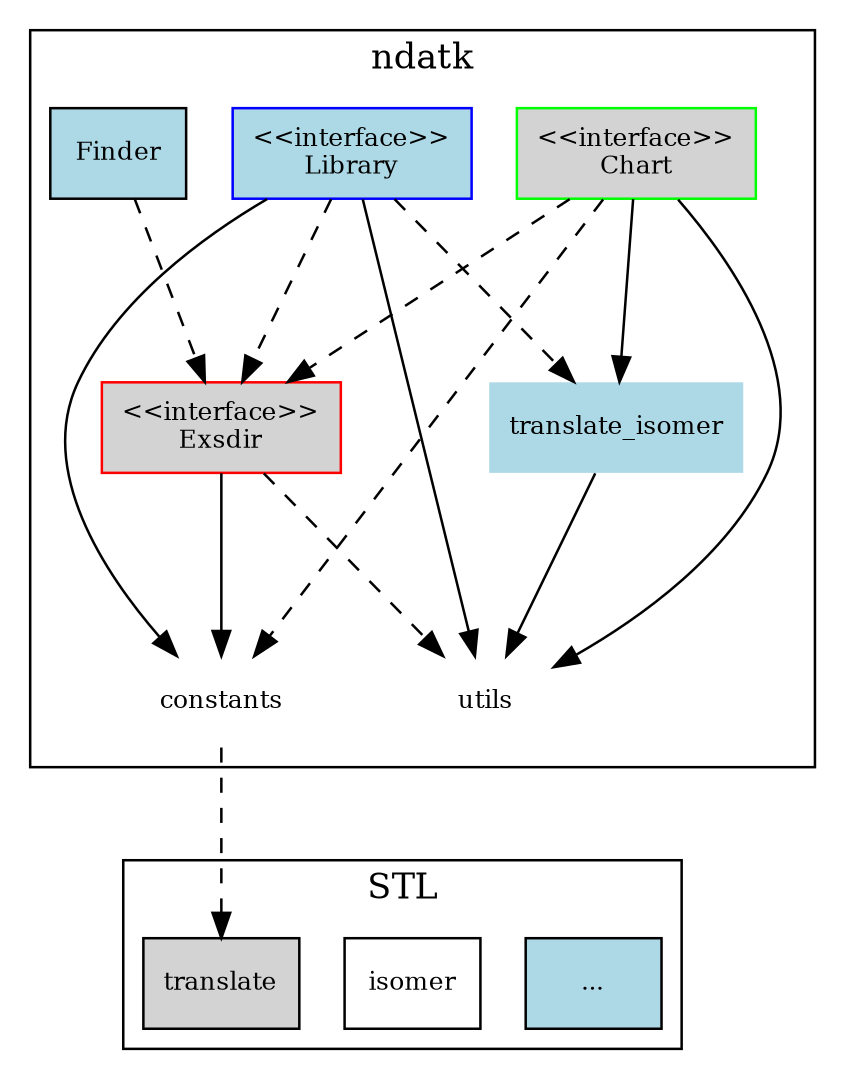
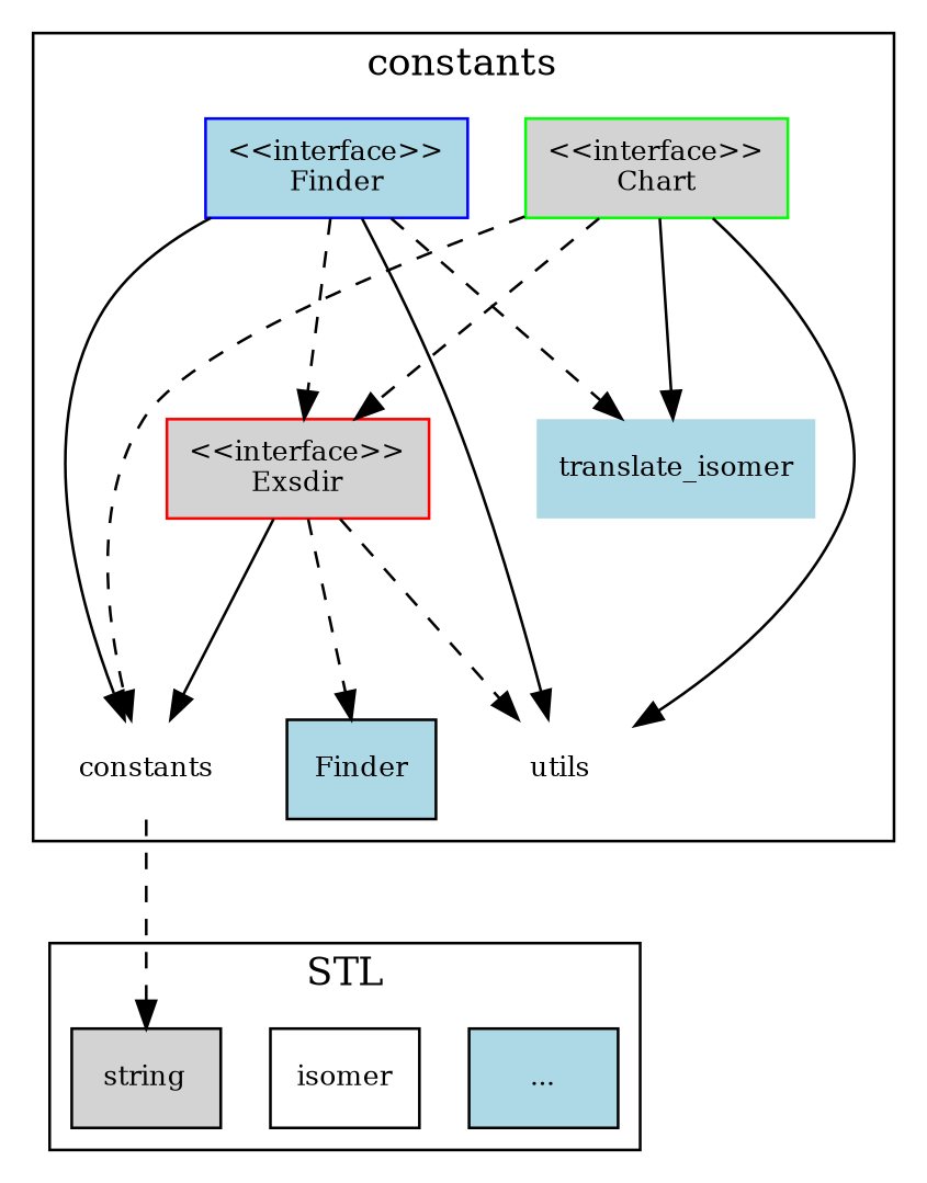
  digraph {
    compound=true
    node [fillcolor=lightblue fontsize=10 shape=box style=filled]
    edge [minlen=2 style=dashed]
    n1 [color=green fillcolor=lightgrey label="\<\<interface\>\>\nChart"]
    n2 [color=red fillcolor=lightgrey label="\<\<interface\>\>\nExsdir"]
    constants [fillcolor=white shape=plaintext]
    utils [fillcolor=white shape=plaintext]
    translate_isomer [shape=plaintext]
-   n6 [color=blue label="\<\<interface\>\>\nLibrary"]
+   n6 [color=blue label="\<\<interface\>\>\nFinder"]
    Finder
    n8 [label="..."]
    n9 [fillcolor=white label=isomer]
-   string [fillcolor=lightgrey label=translate]
+   string [fillcolor=lightgrey]
    subgraph cluster_1 {
-     label=ndatk
+     label=constants
      n1
      n2
      constants
      utils
      translate_isomer
      n6
      Finder
    }
    subgraph cluster_2 {
      label=STL
      n8
      n9
      string
    }
    n1 -> n2
    n1 -> constants
    n1 -> utils [style=solid]
    n1 -> translate_isomer [style=solid]
    n2 -> constants [style=solid]
    n2 -> utils
-   Finder -> n2
+   n2 -> Finder
    constants -> string
-   translate_isomer -> utils [style=solid]
    n6 -> n2
    n6 -> constants [style=solid]
    n6 -> utils [style=solid]
    n6 -> translate_isomer
  }
